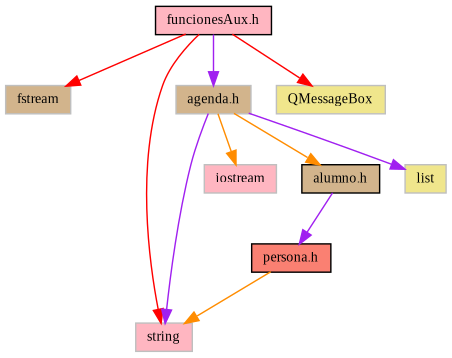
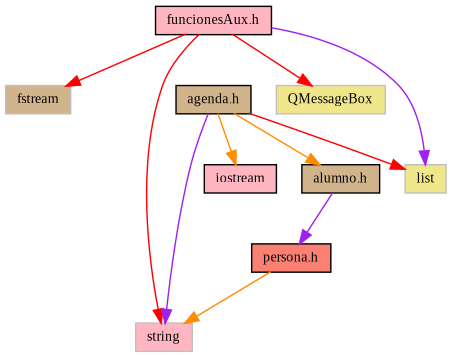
  digraph {
    fontname="Liberation Serif"
    node [color=grey75 fillcolor=lightpink fontname="Liberation Serif" fontsize=10 shape=record style=filled]
    edge [color=purple fontname="Liberation Serif" fontsize=10 labelfontname=Helvetica labelfontsize=10 style=solid]
    n1 [color=black fontcolor=black height=0.2 label="funcionesAux.h" width=0.4]
    n2 [fillcolor=tan height=0.2 label=fstream width=0.4]
    n3 [height=0.2 label=string width=0.4]
-   n4 [fillcolor=tan height=0.2 label="agenda.h" width=0.4]
+   n4 [color=black fillcolor=tan height=0.2 label="agenda.h" width=0.4]
    n5 [fillcolor=khaki height=0.2 label=QMessageBox width=0.4]
-   n6 [height=0.2 label=iostream width=0.4]
+   n6 [color=black height=0.2 label=iostream width=0.4]
    n7 [fillcolor=khaki height=0.2 label=list width=0.4]
    n8 [color=black fillcolor=tan height=0.2 label="alumno.h" width=0.4]
    n9 [color=black fillcolor=salmon height=0.2 label="persona.h" width=0.4]
    n1 -> n2 [color=red]
    n1 -> n3 [color=red]
-   n1 -> n4
+   n1 -> n7
    n1 -> n5 [color=red]
    n4 -> n3
    n4 -> n6 [color=darkorange]
-   n4 -> n7
+   n4 -> n7 [color=red]
    n4 -> n8 [color=darkorange]
    n8 -> n9
    n9 -> n3 [color=darkorange]
  }
